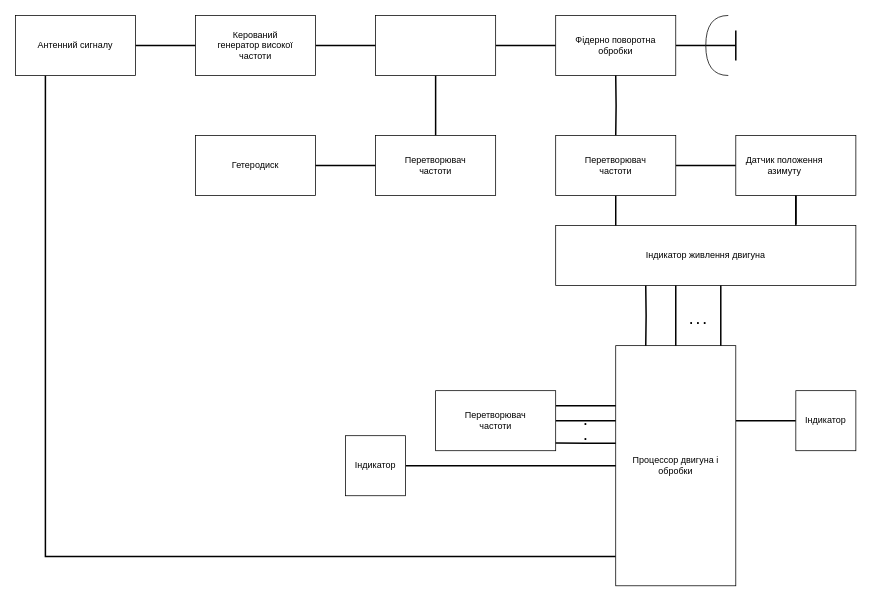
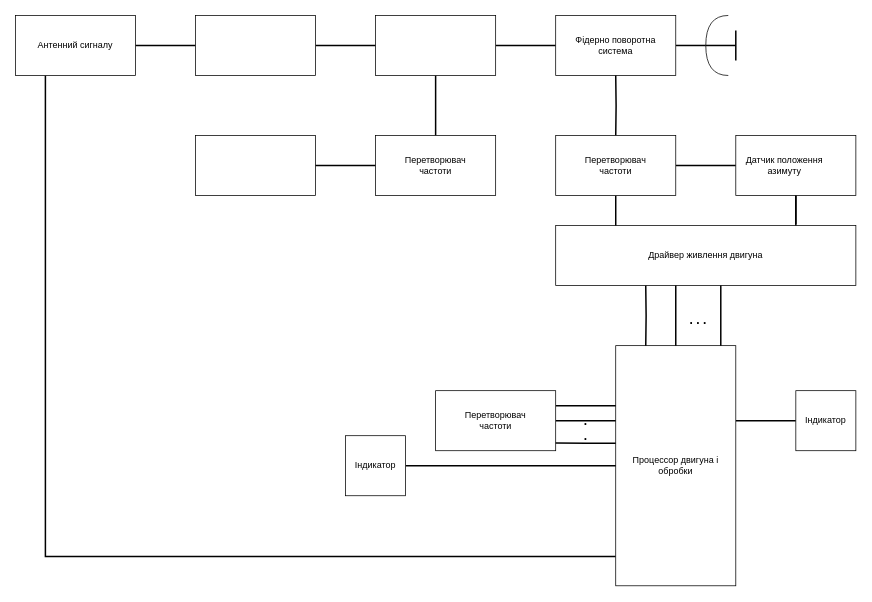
  <mxCell id="0" />
  <mxCell id="1" parent="0" />
  <mxCell id="2" style="edgeStyle=orthogonalEdgeStyle;rounded=0;orthogonalLoop=1;jettySize=auto;html=1;entryX=0;entryY=0.5;entryDx=0;entryDy=0;endArrow=none;endFill=0;strokeWidth=2;" edge="1" parent="1" source="4" target="7"><mxGeometry relative="1" as="geometry" /></mxCell>
  <mxCell id="3" style="edgeStyle=orthogonalEdgeStyle;rounded=0;orthogonalLoop=1;jettySize=auto;html=1;exitX=0.25;exitY=1;exitDx=0;exitDy=0;entryX=0;entryY=0.878;entryDx=0;entryDy=0;entryPerimeter=0;strokeWidth=2;fontSize=16;endArrow=none;endFill=0;" edge="1" parent="1" source="4" target="36"><mxGeometry relative="1" as="geometry" /></mxCell>
  <mxCell id="4" value="" style="rounded=0;whiteSpace=wrap;html=1;" vertex="1" parent="1"><mxGeometry x="20" y="20" width="160" height="80" as="geometry" /></mxCell>
  <mxCell id="5" value="Антенний сигналу" style="text;html=1;strokeColor=none;fillColor=none;align=center;verticalAlign=middle;whiteSpace=wrap;rounded=0;" vertex="1" parent="1"><mxGeometry x="40" y="30" width="120" height="60" as="geometry" /></mxCell>
  <mxCell id="6" style="edgeStyle=orthogonalEdgeStyle;rounded=0;orthogonalLoop=1;jettySize=auto;html=1;entryX=0;entryY=0.5;entryDx=0;entryDy=0;strokeWidth=2;endArrow=none;endFill=0;" edge="1" parent="1" source="7" target="11"><mxGeometry relative="1" as="geometry" /></mxCell>
  <mxCell id="7" value="" style="rounded=0;whiteSpace=wrap;html=1;" vertex="1" parent="1"><mxGeometry x="260" y="20" width="160" height="80" as="geometry" /></mxCell>
- <mxCell id="8" value="Керований генератор високої частоти" style="text;html=1;strokeColor=none;fillColor=none;align=center;verticalAlign=middle;whiteSpace=wrap;rounded=0;" vertex="1" parent="1"><mxGeometry x="280" y="30" width="120" height="60" as="geometry" /></mxCell>
  <mxCell id="9" style="edgeStyle=orthogonalEdgeStyle;rounded=0;orthogonalLoop=1;jettySize=auto;html=1;entryX=0;entryY=0.5;entryDx=0;entryDy=0;strokeWidth=2;endArrow=none;endFill=0;" edge="1" parent="1" source="11" target="13"><mxGeometry relative="1" as="geometry" /></mxCell>
  <mxCell id="10" style="edgeStyle=orthogonalEdgeStyle;rounded=0;orthogonalLoop=1;jettySize=auto;html=1;entryX=0.5;entryY=0;entryDx=0;entryDy=0;strokeWidth=2;endArrow=none;endFill=0;" edge="1" parent="1" source="11" target="22"><mxGeometry relative="1" as="geometry" /></mxCell>
  <mxCell id="11" value="" style="rounded=0;whiteSpace=wrap;html=1;" vertex="1" parent="1"><mxGeometry x="500" y="20" width="160" height="80" as="geometry" /></mxCell>
  <mxCell id="12" style="edgeStyle=orthogonalEdgeStyle;rounded=0;orthogonalLoop=1;jettySize=auto;html=1;exitX=1;exitY=0.5;exitDx=0;exitDy=0;entryX=1;entryY=0.5;entryDx=0;entryDy=0;entryPerimeter=0;strokeWidth=2;endArrow=none;endFill=0;" edge="1" parent="1" source="13" target="16"><mxGeometry relative="1" as="geometry" /></mxCell>
  <mxCell id="13" value="" style="rounded=0;whiteSpace=wrap;html=1;" vertex="1" parent="1"><mxGeometry x="740" y="20" width="160" height="80" as="geometry" /></mxCell>
  <mxCell id="14" style="edgeStyle=orthogonalEdgeStyle;rounded=0;orthogonalLoop=1;jettySize=auto;html=1;entryX=0.5;entryY=0;entryDx=0;entryDy=0;strokeWidth=2;endArrow=none;endFill=0;" edge="1" parent="1" target="26"><mxGeometry relative="1" as="geometry"><mxPoint x="820" y="100" as="sourcePoint" /></mxGeometry></mxCell>
- <mxCell id="15" value="Фідерно поворотна обробки" style="text;html=1;strokeColor=none;fillColor=none;align=center;verticalAlign=middle;whiteSpace=wrap;rounded=0;" vertex="1" parent="1"><mxGeometry x="760" y="30" width="120" height="60" as="geometry" /></mxCell>
+ <mxCell id="15" value="Фідерно поворотна система" style="text;html=1;strokeColor=none;fillColor=none;align=center;verticalAlign=middle;whiteSpace=wrap;rounded=0;" vertex="1" parent="1"><mxGeometry x="760" y="30" width="120" height="60" as="geometry" /></mxCell>
  <mxCell id="16" value="" style="shape=requiredInterface;html=1;verticalLabelPosition=bottom;sketch=0;direction=west;" vertex="1" parent="1"><mxGeometry x="940" y="20" width="30" height="80" as="geometry" /></mxCell>
  <mxCell id="17" value="" style="line;strokeWidth=2;html=1;" vertex="1" parent="1"><mxGeometry x="940" y="55" width="40" height="10" as="geometry" /></mxCell>
  <mxCell id="18" value="" style="line;strokeWidth=2;html=1;direction=south;" vertex="1" parent="1"><mxGeometry x="970" y="40" width="20" height="40" as="geometry" /></mxCell>
  <mxCell id="19" value="" style="rounded=0;whiteSpace=wrap;html=1;" vertex="1" parent="1"><mxGeometry x="260" y="180" width="160" height="80" as="geometry" /></mxCell>
- <mxCell id="20" value="Гетеродиск" style="text;html=1;strokeColor=none;fillColor=none;align=center;verticalAlign=middle;whiteSpace=wrap;rounded=0;" vertex="1" parent="1"><mxGeometry x="280" y="190" width="120" height="60" as="geometry" /></mxCell>
  <mxCell id="21" style="edgeStyle=orthogonalEdgeStyle;rounded=0;orthogonalLoop=1;jettySize=auto;html=1;entryX=1;entryY=0.5;entryDx=0;entryDy=0;strokeWidth=2;endArrow=none;endFill=0;" edge="1" parent="1" source="22" target="19"><mxGeometry relative="1" as="geometry" /></mxCell>
  <mxCell id="22" value="" style="rounded=0;whiteSpace=wrap;html=1;" vertex="1" parent="1"><mxGeometry x="500" y="180" width="160" height="80" as="geometry" /></mxCell>
  <mxCell id="23" value="Перетворювач частоти" style="text;html=1;strokeColor=none;fillColor=none;align=center;verticalAlign=middle;whiteSpace=wrap;rounded=0;" vertex="1" parent="1"><mxGeometry x="520" y="190" width="120" height="60" as="geometry" /></mxCell>
  <mxCell id="24" style="edgeStyle=orthogonalEdgeStyle;rounded=0;orthogonalLoop=1;jettySize=auto;html=1;entryX=0;entryY=0.5;entryDx=0;entryDy=0;strokeWidth=2;endArrow=none;endFill=0;" edge="1" parent="1" source="26" target="29"><mxGeometry relative="1" as="geometry" /></mxCell>
  <mxCell id="25" style="edgeStyle=orthogonalEdgeStyle;rounded=0;orthogonalLoop=1;jettySize=auto;html=1;exitX=0.5;exitY=1;exitDx=0;exitDy=0;entryX=0.2;entryY=0.013;entryDx=0;entryDy=0;entryPerimeter=0;strokeWidth=2;endArrow=none;endFill=0;" edge="1" parent="1" source="26" target="31"><mxGeometry relative="1" as="geometry" /></mxCell>
  <mxCell id="26" value="" style="rounded=0;whiteSpace=wrap;html=1;" vertex="1" parent="1"><mxGeometry x="740" y="180" width="160" height="80" as="geometry" /></mxCell>
  <mxCell id="27" value="Перетворювач частоти" style="text;html=1;strokeColor=none;fillColor=none;align=center;verticalAlign=middle;whiteSpace=wrap;rounded=0;" vertex="1" parent="1"><mxGeometry x="760" y="190" width="120" height="60" as="geometry" /></mxCell>
  <mxCell id="28" style="edgeStyle=orthogonalEdgeStyle;rounded=0;orthogonalLoop=1;jettySize=auto;html=1;exitX=0.5;exitY=1;exitDx=0;exitDy=0;entryX=0.8;entryY=-0.021;entryDx=0;entryDy=0;entryPerimeter=0;strokeWidth=2;endArrow=none;endFill=0;" edge="1" parent="1" source="29" target="31"><mxGeometry relative="1" as="geometry" /></mxCell>
  <mxCell id="29" value="" style="rounded=0;whiteSpace=wrap;html=1;" vertex="1" parent="1"><mxGeometry x="980" y="180" width="160" height="80" as="geometry" /></mxCell>
  <mxCell id="30" value="Датчик положення азимуту" style="text;html=1;strokeColor=none;fillColor=none;align=center;verticalAlign=middle;whiteSpace=wrap;rounded=0;" vertex="1" parent="1"><mxGeometry x="985" y="190" width="120" height="60" as="geometry" /></mxCell>
  <mxCell id="31" value="" style="rounded=0;whiteSpace=wrap;html=1;" vertex="1" parent="1"><mxGeometry x="740" y="300" width="400" height="80" as="geometry" /></mxCell>
- <mxCell id="32" value="Індикатор живлення двигуна" style="text;html=1;strokeColor=none;fillColor=none;align=center;verticalAlign=middle;whiteSpace=wrap;rounded=0;" vertex="1" parent="1"><mxGeometry x="760" y="310" width="360" height="60" as="geometry" /></mxCell>
+ <mxCell id="32" value="Драйвер живлення двигуна" style="text;html=1;strokeColor=none;fillColor=none;align=center;verticalAlign=middle;whiteSpace=wrap;rounded=0;" vertex="1" parent="1"><mxGeometry x="760" y="310" width="360" height="60" as="geometry" /></mxCell>
  <mxCell id="33" style="edgeStyle=orthogonalEdgeStyle;rounded=0;orthogonalLoop=1;jettySize=auto;html=1;exitX=0.5;exitY=1;exitDx=0;exitDy=0;entryX=0.8;entryY=0;entryDx=0;entryDy=0;entryPerimeter=0;strokeWidth=2;endArrow=none;endFill=0;" edge="1" parent="1" source="29" target="31"><mxGeometry relative="1" as="geometry" /></mxCell>
  <mxCell id="34" value="&lt;b&gt;&lt;font style=&quot;font-size: 16px;&quot;&gt;. . .&lt;/font&gt;&lt;/b&gt;" style="text;html=1;strokeColor=none;fillColor=none;align=center;verticalAlign=middle;whiteSpace=wrap;rounded=0;" vertex="1" parent="1"><mxGeometry x="910" y="410" width="40" height="30" as="geometry" /></mxCell>
  <mxCell id="35" style="edgeStyle=orthogonalEdgeStyle;rounded=0;orthogonalLoop=1;jettySize=auto;html=1;entryX=0;entryY=0.5;entryDx=0;entryDy=0;strokeWidth=2;fontSize=16;endArrow=none;endFill=0;exitX=1;exitY=0.313;exitDx=0;exitDy=0;exitPerimeter=0;" edge="1" parent="1" source="36" target="41"><mxGeometry relative="1" as="geometry"><mxPoint x="990" y="560" as="sourcePoint" /></mxGeometry></mxCell>
  <mxCell id="36" value="" style="rounded=0;whiteSpace=wrap;html=1;" vertex="1" parent="1"><mxGeometry x="820" y="460" width="160" height="320" as="geometry" /></mxCell>
  <mxCell id="37" value="Процессор двигуна і обробки" style="text;html=1;strokeColor=none;fillColor=none;align=center;verticalAlign=middle;whiteSpace=wrap;rounded=0;" vertex="1" parent="1"><mxGeometry x="840" y="530" width="120" height="180" as="geometry" /></mxCell>
  <mxCell id="38" style="edgeStyle=orthogonalEdgeStyle;rounded=0;orthogonalLoop=1;jettySize=auto;html=1;exitX=0.5;exitY=1;exitDx=0;exitDy=0;entryX=0.25;entryY=0;entryDx=0;entryDy=0;strokeWidth=2;endArrow=none;endFill=0;" edge="1" parent="1" target="36"><mxGeometry relative="1" as="geometry"><mxPoint x="860" y="380" as="sourcePoint" /><mxPoint x="860" y="421.04" as="targetPoint" /></mxGeometry></mxCell>
  <mxCell id="39" style="edgeStyle=orthogonalEdgeStyle;rounded=0;orthogonalLoop=1;jettySize=auto;html=1;exitX=0.5;exitY=1;exitDx=0;exitDy=0;entryX=0.25;entryY=0;entryDx=0;entryDy=0;strokeWidth=2;endArrow=none;endFill=0;" edge="1" parent="1"><mxGeometry relative="1" as="geometry"><mxPoint x="900" y="380" as="sourcePoint" /><mxPoint x="900" y="460" as="targetPoint" /></mxGeometry></mxCell>
  <mxCell id="40" style="edgeStyle=orthogonalEdgeStyle;rounded=0;orthogonalLoop=1;jettySize=auto;html=1;exitX=0.5;exitY=1;exitDx=0;exitDy=0;entryX=0.25;entryY=0;entryDx=0;entryDy=0;strokeWidth=2;endArrow=none;endFill=0;" edge="1" parent="1"><mxGeometry relative="1" as="geometry"><mxPoint x="960" y="380" as="sourcePoint" /><mxPoint x="960" y="460" as="targetPoint" /><Array as="points"><mxPoint x="960" y="400" /><mxPoint x="960" y="400" /></Array></mxGeometry></mxCell>
  <mxCell id="41" value="" style="rounded=0;whiteSpace=wrap;html=1;" vertex="1" parent="1"><mxGeometry x="1060" y="520" width="80" height="80" as="geometry" /></mxCell>
  <mxCell id="42" value="Індикатор" style="text;html=1;strokeColor=none;fillColor=none;align=center;verticalAlign=middle;whiteSpace=wrap;rounded=0;" vertex="1" parent="1"><mxGeometry x="1070" y="530" width="60" height="60" as="geometry" /></mxCell>
  <mxCell id="43" style="edgeStyle=orthogonalEdgeStyle;rounded=0;orthogonalLoop=1;jettySize=auto;html=1;exitX=1;exitY=0.25;exitDx=0;exitDy=0;strokeWidth=2;fontSize=16;endArrow=none;endFill=0;entryX=0;entryY=0.25;entryDx=0;entryDy=0;" edge="1" parent="1" source="45" target="36"><mxGeometry relative="1" as="geometry"><mxPoint x="810" y="540" as="targetPoint" /></mxGeometry></mxCell>
  <mxCell id="44" style="edgeStyle=orthogonalEdgeStyle;rounded=0;orthogonalLoop=1;jettySize=auto;html=1;exitX=1;exitY=0.5;exitDx=0;exitDy=0;strokeWidth=2;fontSize=16;endArrow=none;endFill=0;entryX=0;entryY=0.313;entryDx=0;entryDy=0;entryPerimeter=0;" edge="1" parent="1" source="45" target="36"><mxGeometry relative="1" as="geometry"><mxPoint x="810" y="560" as="targetPoint" /></mxGeometry></mxCell>
  <mxCell id="45" value="" style="rounded=0;whiteSpace=wrap;html=1;" vertex="1" parent="1"><mxGeometry x="580" y="520" width="160" height="80" as="geometry" /></mxCell>
  <mxCell id="46" value="Перетворювач частоти" style="text;html=1;strokeColor=none;fillColor=none;align=center;verticalAlign=middle;whiteSpace=wrap;rounded=0;" vertex="1" parent="1"><mxGeometry x="600" y="530" width="120" height="60" as="geometry" /></mxCell>
  <mxCell id="47" style="edgeStyle=orthogonalEdgeStyle;rounded=0;orthogonalLoop=1;jettySize=auto;html=1;exitX=1;exitY=0.5;exitDx=0;exitDy=0;strokeWidth=2;fontSize=16;endArrow=none;endFill=0;entryX=0;entryY=0.406;entryDx=0;entryDy=0;entryPerimeter=0;" edge="1" parent="1" target="36"><mxGeometry relative="1" as="geometry"><mxPoint x="740" y="589.67" as="sourcePoint" /><mxPoint x="810" y="590" as="targetPoint" /></mxGeometry></mxCell>
  <mxCell id="48" value="&lt;b&gt;&lt;font style=&quot;font-size: 16px;&quot;&gt;. &lt;br&gt;.&lt;/font&gt;&lt;/b&gt;" style="text;html=1;strokeColor=none;fillColor=none;align=center;verticalAlign=middle;whiteSpace=wrap;rounded=0;" vertex="1" parent="1"><mxGeometry x="760" y="560" width="40" height="20" as="geometry" /></mxCell>
  <mxCell id="49" style="edgeStyle=orthogonalEdgeStyle;rounded=0;orthogonalLoop=1;jettySize=auto;html=1;strokeWidth=2;fontSize=16;endArrow=none;endFill=0;entryX=0;entryY=0.5;entryDx=0;entryDy=0;" edge="1" parent="1" source="50" target="36"><mxGeometry relative="1" as="geometry"><mxPoint x="810" y="620" as="targetPoint" /></mxGeometry></mxCell>
  <mxCell id="50" value="" style="rounded=0;whiteSpace=wrap;html=1;" vertex="1" parent="1"><mxGeometry x="460" y="580" width="80" height="80" as="geometry" /></mxCell>
  <mxCell id="51" value="Індикатор" style="text;html=1;strokeColor=none;fillColor=none;align=center;verticalAlign=middle;whiteSpace=wrap;rounded=0;" vertex="1" parent="1"><mxGeometry x="470" y="590" width="60" height="60" as="geometry" /></mxCell>
